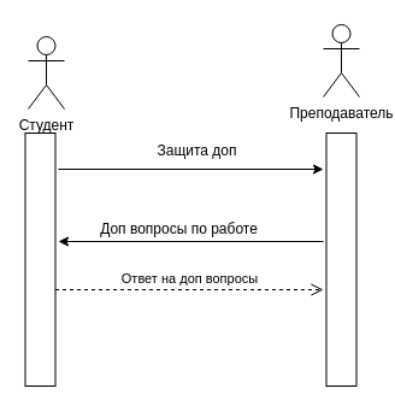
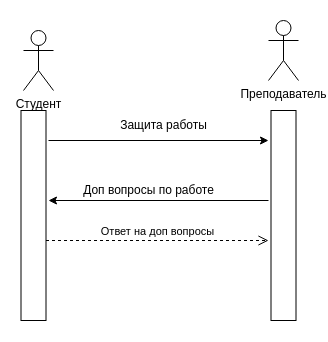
  <mxCell id="0" />
  <mxCell id="1" parent="0" />
  <mxCell id="2" value="Студент" style="shape=umlActor;verticalLabelPosition=bottom;verticalAlign=top;html=1;outlineConnect=0;" vertex="1" parent="1"><mxGeometry x="23" y="30" width="30" height="60" as="geometry" /></mxCell>
  <mxCell id="3" value="" style="rounded=0;whiteSpace=wrap;html=1;" vertex="1" parent="1"><mxGeometry x="20.5" y="110" width="25" height="210" as="geometry" /></mxCell>
  <mxCell id="4" value="Преподаватель" style="shape=umlActor;verticalLabelPosition=bottom;verticalAlign=top;html=1;outlineConnect=0;" vertex="1" parent="1"><mxGeometry x="268" y="20" width="30" height="60" as="geometry" /></mxCell>
  <mxCell id="5" value="" style="rounded=0;whiteSpace=wrap;html=1;" vertex="1" parent="1"><mxGeometry x="270.5" y="110" width="25" height="210" as="geometry" /></mxCell>
  <mxCell id="6" value="" style="endArrow=classic;html=1;rounded=0;" edge="1" parent="1"><mxGeometry width="50" height="50" relative="1" as="geometry"><mxPoint x="48" y="140" as="sourcePoint" /><mxPoint x="268" y="140" as="targetPoint" /></mxGeometry></mxCell>
- <mxCell id="7" value="Защита доп" style="text;html=1;align=center;verticalAlign=middle;resizable=0;points=[];autosize=1;strokeColor=none;fillColor=none;" vertex="1" parent="1"><mxGeometry x="108" y="110" width="110" height="30" as="geometry" /></mxCell>
+ <mxCell id="7" value="Защита работы" style="text;html=1;align=center;verticalAlign=middle;resizable=0;points=[];autosize=1;strokeColor=none;fillColor=none;" vertex="1" parent="1"><mxGeometry x="108" y="110" width="110" height="30" as="geometry" /></mxCell>
  <mxCell id="8" value="" style="endArrow=classic;html=1;rounded=0;" edge="1" parent="1"><mxGeometry width="50" height="50" relative="1" as="geometry"><mxPoint x="268" y="200" as="sourcePoint" /><mxPoint x="48" y="200" as="targetPoint" /></mxGeometry></mxCell>
  <mxCell id="9" value="Доп вопросы по работе" style="text;html=1;align=center;verticalAlign=middle;resizable=0;points=[];autosize=1;strokeColor=none;fillColor=none;" vertex="1" parent="1"><mxGeometry x="73" y="175" width="150" height="30" as="geometry" /></mxCell>
  <mxCell id="10" value="Ответ на доп вопросы" style="html=1;verticalAlign=bottom;endArrow=open;dashed=1;endSize=8;rounded=0;" edge="1" parent="1"><mxGeometry relative="1" as="geometry"><mxPoint x="45.5" y="240" as="sourcePoint" /><mxPoint x="268" y="240" as="targetPoint" /></mxGeometry></mxCell>
